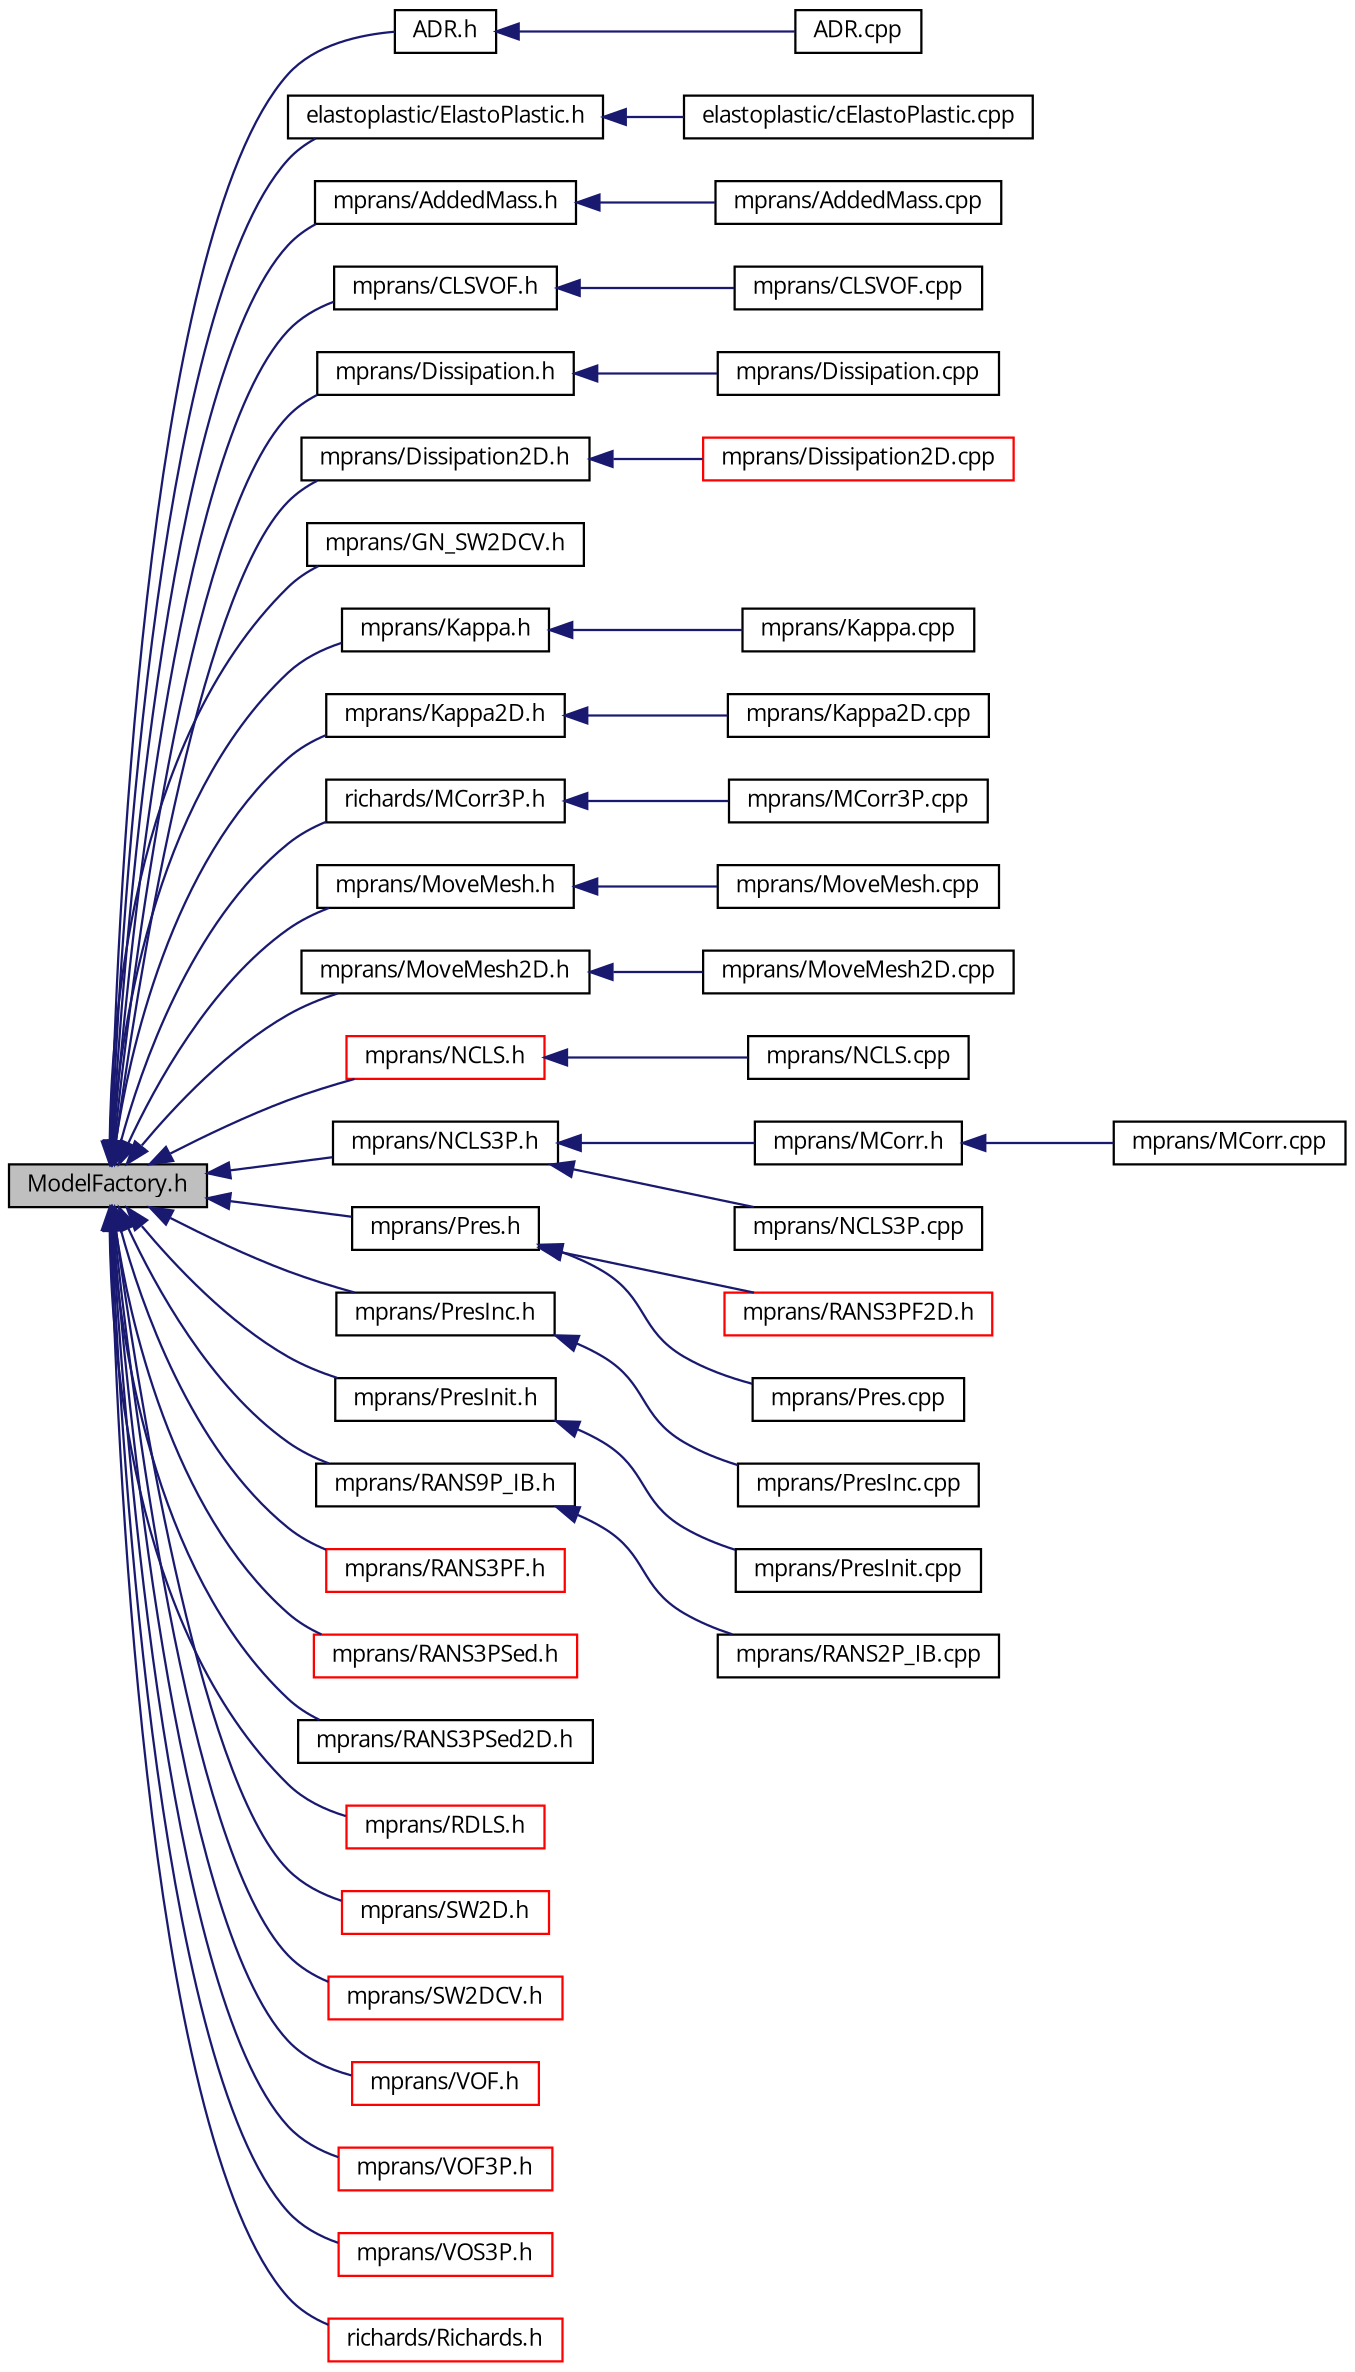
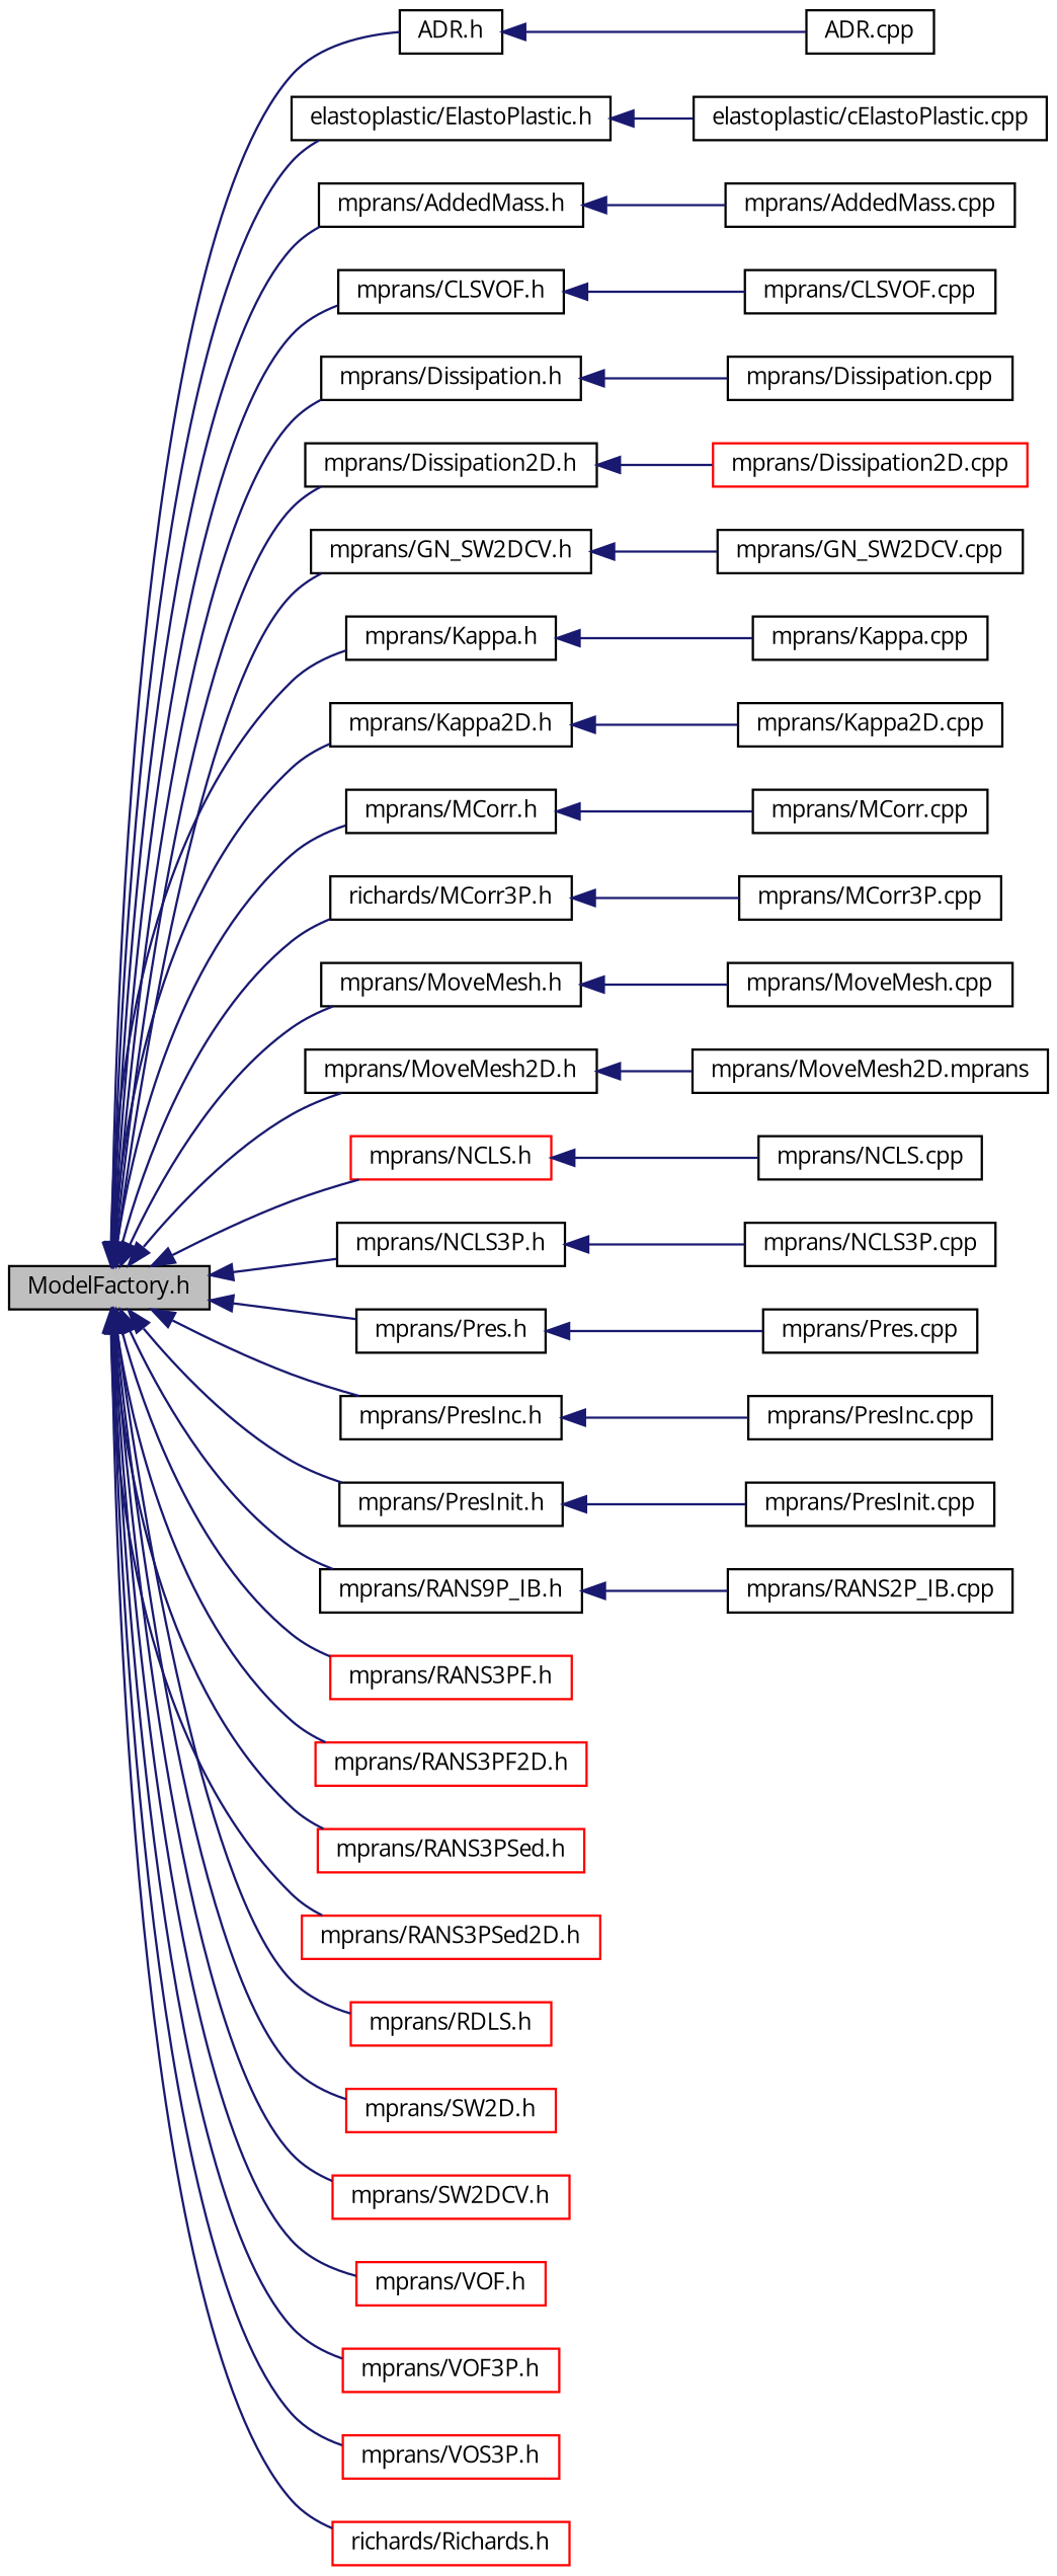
  digraph {
    fontname="Open Sans"
    rankdir=LR
    node [color=black fillcolor=white fontname="Open Sans" fontsize=10 shape=record style=filled]
    edge [color=midnightblue dir=back fontname="Open Sans" fontsize=10 labelfontname=Helvetica labelfontsize=10 style=solid]
    n1 [fillcolor=grey75 fontcolor=black height=0.2 label="ModelFactory.h" width=0.4]
    n2 [height=0.2 label="ADR.h" width=0.4]
    n3 [height=0.2 label="elastoplastic/ElastoPlastic.h" width=0.4]
    n4 [height=0.2 label="mprans/AddedMass.h" width=0.4]
    n5 [height=0.2 label="mprans/CLSVOF.h" width=0.4]
    n6 [height=0.2 label="mprans/Dissipation.h" width=0.4]
    n7 [height=0.2 label="mprans/Dissipation2D.h" width=0.4]
    n8 [height=0.2 label="mprans/GN_SW2DCV.h" width=0.4]
    n9 [height=0.2 label="mprans/Kappa.h" width=0.4]
    n10 [height=0.2 label="mprans/Kappa2D.h" width=0.4]
    n11 [height=0.2 label="mprans/MCorr.h" width=0.4]
    n12 [height=0.2 label="richards/MCorr3P.h" width=0.4]
    n13 [height=0.2 label="mprans/MoveMesh.h" width=0.4]
    n14 [height=0.2 label="mprans/MoveMesh2D.h" width=0.4]
    n15 [color=red height=0.2 label="mprans/NCLS.h" width=0.4]
    n16 [height=0.2 label="mprans/NCLS3P.h" width=0.4]
    n17 [height=0.2 label="mprans/Pres.h" width=0.4]
    n18 [height=0.2 label="mprans/PresInc.h" width=0.4]
    n19 [height=0.2 label="mprans/PresInit.h" width=0.4]
    n20 [height=0.2 label="mprans/RANS9P_IB.h" width=0.4]
    n21 [color=red height=0.2 label="mprans/RANS3PF.h" width=0.4]
    n22 [color=red height=0.2 label="mprans/RANS3PF2D.h" width=0.4]
    n23 [color=red height=0.2 label="mprans/RANS3PSed.h" width=0.4]
-   n24 [height=0.2 label="mprans/RANS3PSed2D.h" width=0.4]
+   n24 [color=red height=0.2 label="mprans/RANS3PSed2D.h" width=0.4]
    n25 [color=red height=0.2 label="mprans/RDLS.h" width=0.4]
    n26 [color=red height=0.2 label="mprans/SW2D.h" width=0.4]
    n27 [color=red height=0.2 label="mprans/SW2DCV.h" width=0.4]
    n28 [color=red height=0.2 label="mprans/VOF.h" width=0.4]
    n29 [color=red height=0.2 label="mprans/VOF3P.h" width=0.4]
    n30 [color=red height=0.2 label="mprans/VOS3P.h" width=0.4]
    n31 [color=red height=0.2 label="richards/Richards.h" width=0.4]
    n32 [height=0.2 label="ADR.cpp" width=0.4]
    n33 [height=0.2 label="elastoplastic/cElastoPlastic.cpp" width=0.4]
    n34 [height=0.2 label="mprans/AddedMass.cpp" width=0.4]
    n35 [height=0.2 label="mprans/CLSVOF.cpp" width=0.4]
    n36 [height=0.2 label="mprans/Dissipation.cpp" width=0.4]
    n37 [color=red height=0.2 label="mprans/Dissipation2D.cpp" width=0.4]
+   n38 [height=0.2 label="mprans/GN_SW2DCV.cpp" width=0.4]
    n39 [height=0.2 label="mprans/Kappa.cpp" width=0.4]
    n40 [height=0.2 label="mprans/Kappa2D.cpp" width=0.4]
    n41 [height=0.2 label="mprans/MCorr.cpp" width=0.4]
    n42 [height=0.2 label="mprans/MCorr3P.cpp" width=0.4]
    n43 [height=0.2 label="mprans/MoveMesh.cpp" width=0.4]
-   n44 [height=0.2 label="mprans/MoveMesh2D.cpp" width=0.4]
+   n44 [height=0.2 label="mprans/MoveMesh2D.mprans" width=0.4]
    n45 [height=0.2 label="mprans/NCLS.cpp" width=0.4]
    n46 [height=0.2 label="mprans/NCLS3P.cpp" width=0.4]
    n47 [height=0.2 label="mprans/Pres.cpp" width=0.4]
    n48 [height=0.2 label="mprans/PresInc.cpp" width=0.4]
    n49 [height=0.2 label="mprans/PresInit.cpp" width=0.4]
    n50 [height=0.2 label="mprans/RANS2P_IB.cpp" width=0.4]
    n1 -> n2
    n1 -> n3
    n1 -> n4
    n1 -> n5
    n1 -> n6
    n1 -> n7
    n1 -> n8
    n1 -> n9
    n1 -> n10
-   n16 -> n11
+   n1 -> n11
    n1 -> n12
    n1 -> n13
    n1 -> n14
    n1 -> n15
    n1 -> n16
    n1 -> n17
    n1 -> n18
    n1 -> n19
    n1 -> n20
    n1 -> n21
-   n17 -> n22
+   n1 -> n22
    n1 -> n23
    n1 -> n24
    n1 -> n25
    n1 -> n26
    n1 -> n27
    n1 -> n28
    n1 -> n29
    n1 -> n30
    n1 -> n31
    n2 -> n32
    n3 -> n33
    n4 -> n34
    n5 -> n35
    n6 -> n36
    n7 -> n37
+   n8 -> n38
    n9 -> n39
    n10 -> n40
    n11 -> n41
    n12 -> n42
    n13 -> n43
    n14 -> n44
    n15 -> n45
    n16 -> n46
    n17 -> n47
    n18 -> n48
    n19 -> n49
    n20 -> n50
  }
